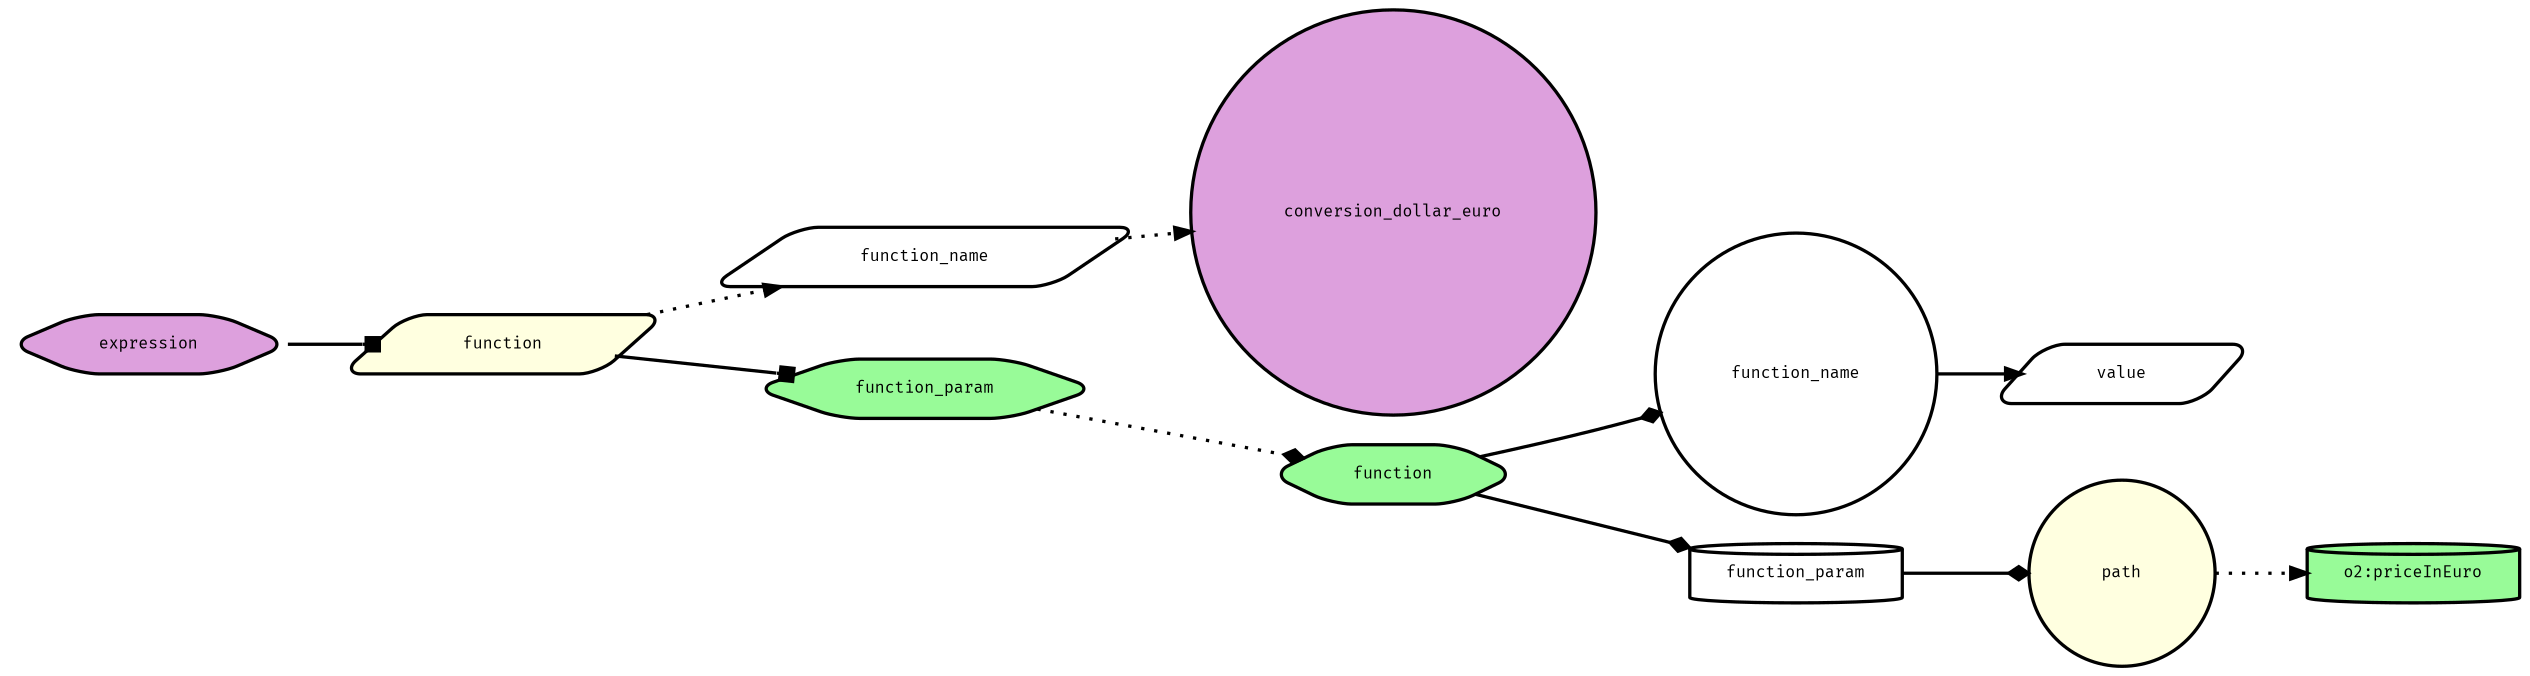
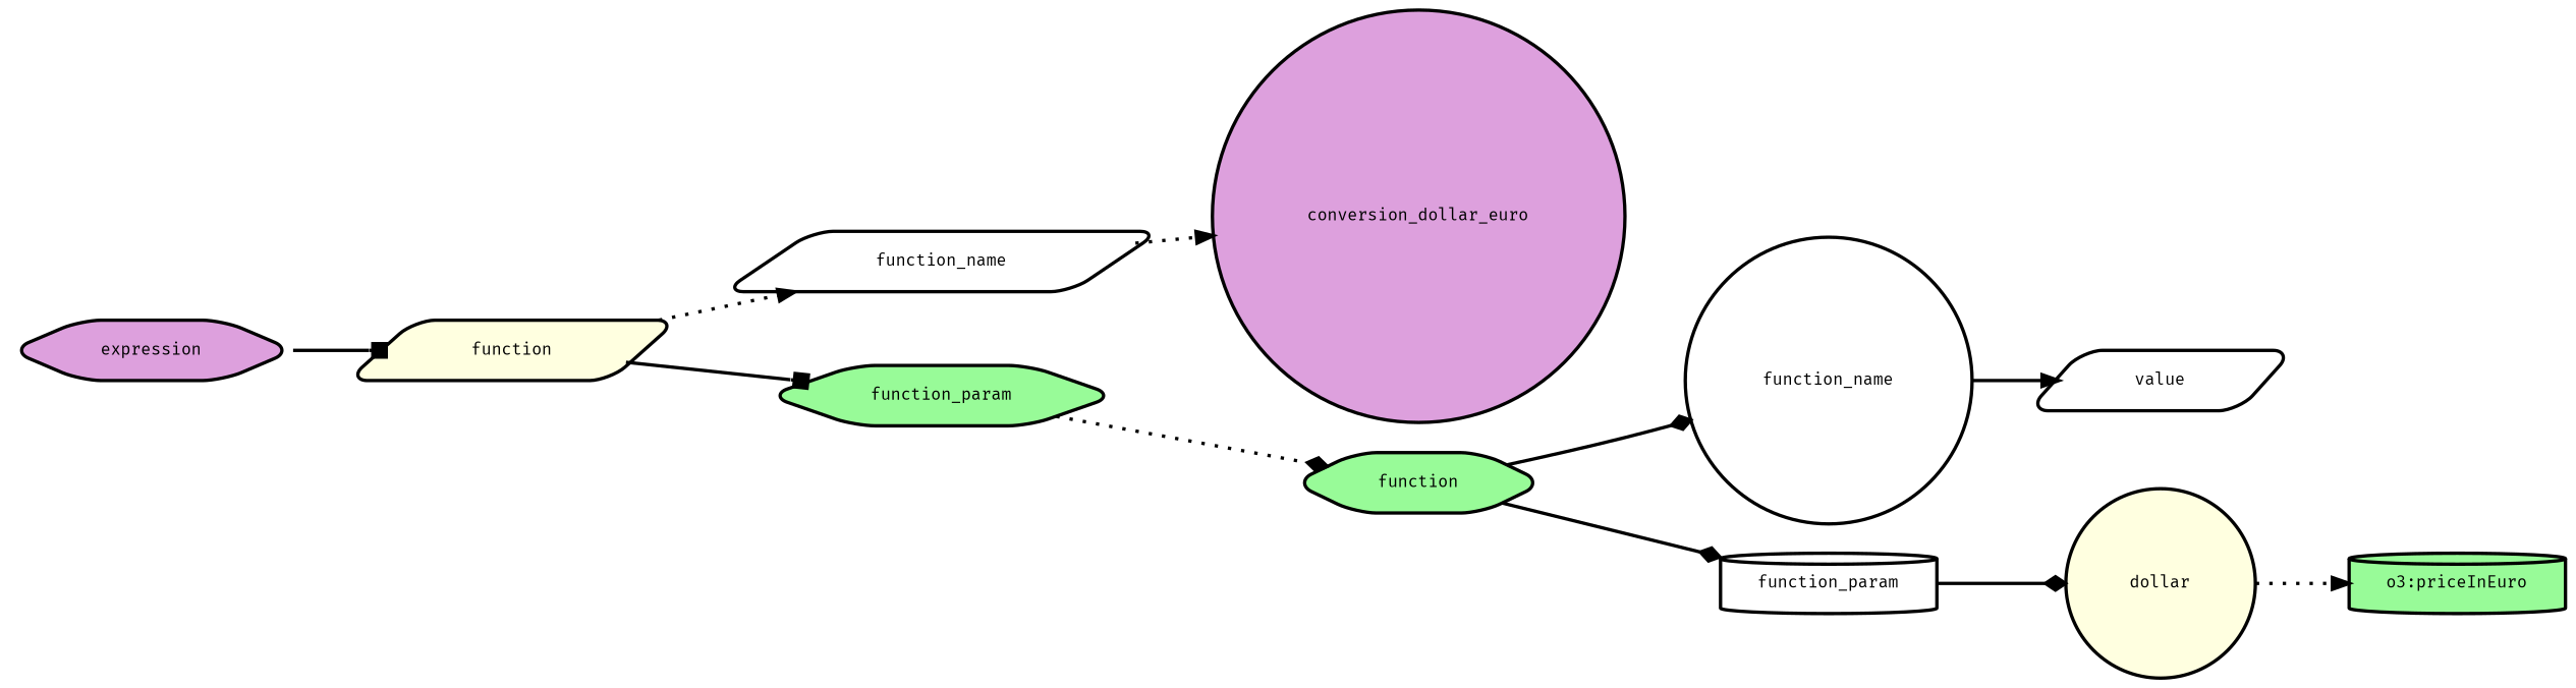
  digraph {
    rankdir=LR
    node [fillcolor=white fontname="Fira Mono" fontsize=10 margin="0.3,0.1" penwidth=2.0 shape=hexagon style="rounded,filled"]
    edge [arrowhead=normal penwidth=2.0 style=solid]
    n1 [fillcolor=plum label=expression]
    n2 [fillcolor=lightyellow label=function shape=parallelogram]
    n3 [label=function_name shape=parallelogram]
    n4 [fillcolor=palegreen label=function_param]
    n5 [fillcolor=plum label=conversion_dollar_euro shape=circle]
    n6 [fillcolor=palegreen label=function]
    n7 [label=function_name shape=circle]
    n8 [label=function_param shape=cylinder]
    n9 [label=value shape=parallelogram]
-   n10 [fillcolor=lightyellow label=path shape=circle]
-   n11 [fillcolor=palegreen label="o2:priceInEuro" shape=cylinder]
+   n10 [fillcolor=lightyellow label=dollar shape=circle]
+   n11 [fillcolor=palegreen label="o3:priceInEuro" shape=cylinder]
    n1 -> n2 [arrowhead=box]
    n2 -> n3 [style=dotted]
    n2 -> n4 [arrowhead=box]
    n3 -> n5 [style=dotted]
    n4 -> n6 [arrowhead=diamond style=dotted]
    n6 -> n7 [arrowhead=diamond]
    n6 -> n8 [arrowhead=diamond]
    n7 -> n9
    n8 -> n10 [arrowhead=diamond]
    n10 -> n11 [style=dotted]
  }
